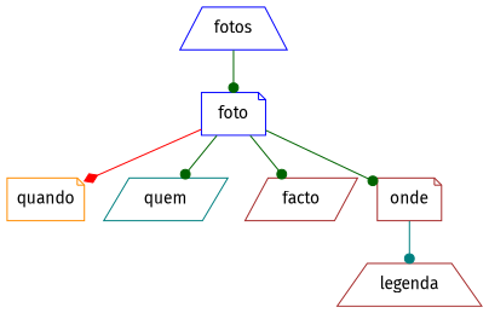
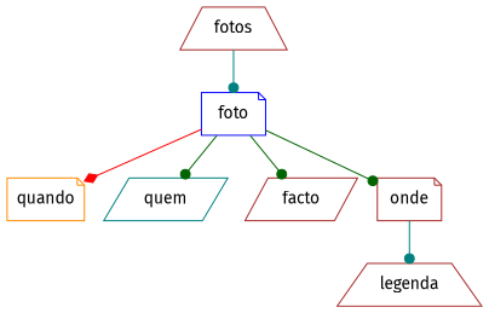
  strict digraph {
    fontname="Fira Sans"
    node [color=brown fontname="Fira Sans" shape=note]
    edge [arrowhead=dot color=darkgreen fontname="Fira Sans"]
    foto [color=blue]
    quando [color=darkorange]
    quem [color=teal shape=parallelogram]
    facto [shape=parallelogram]
    onde
    legenda [shape=trapezium]
-   fotos [color=blue shape=trapezium]
+   fotos [shape=trapezium]
    foto -> quando [arrowhead=diamond color=red]
    foto -> quem
    foto -> facto
    foto -> onde
    onde -> legenda [color=teal]
-   fotos -> foto
+   fotos -> foto [color=teal]
  }
